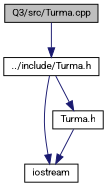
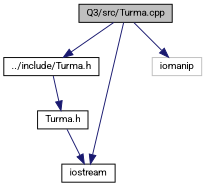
  digraph {
    fontname=Roboto
    node [color=black fillcolor=white fontname=Roboto fontsize=10 shape=record style=filled]
    edge [color=midnightblue fontname=Roboto fontsize=10 labelfontname=Helvetica labelfontsize=10 style=solid]
    n1 [fillcolor=grey75 fontcolor=black height=0.2 label="Q3/src/Turma.cpp" width=0.4]
    n2 [height=0.2 label="../include/Turma.h" width=0.4]
    n3 [height=0.2 label=iostream width=0.4]
+   n4 [color=grey75 height=0.2 label=iomanip width=0.4]
    n5 [height=0.2 label="Turma.h" width=0.4]
    n1 -> n2
-   n2 -> n3
+   n1 -> n3
+   n1 -> n4
    n2 -> n5
    n5 -> n3
  }
